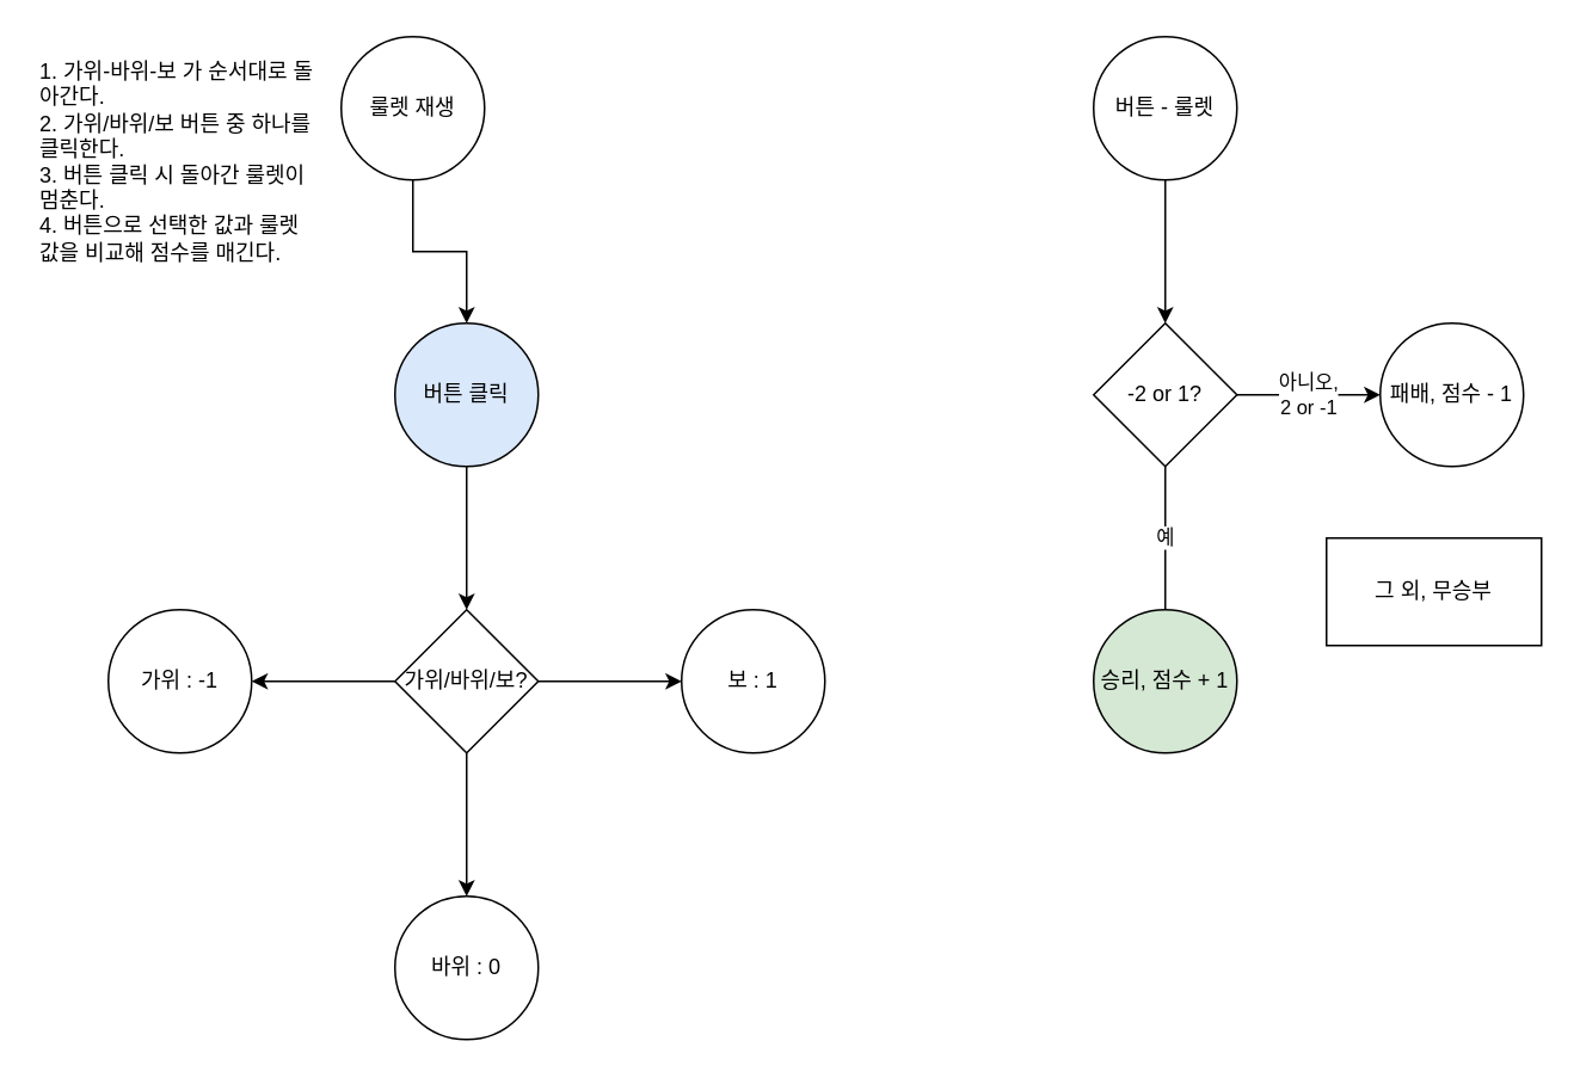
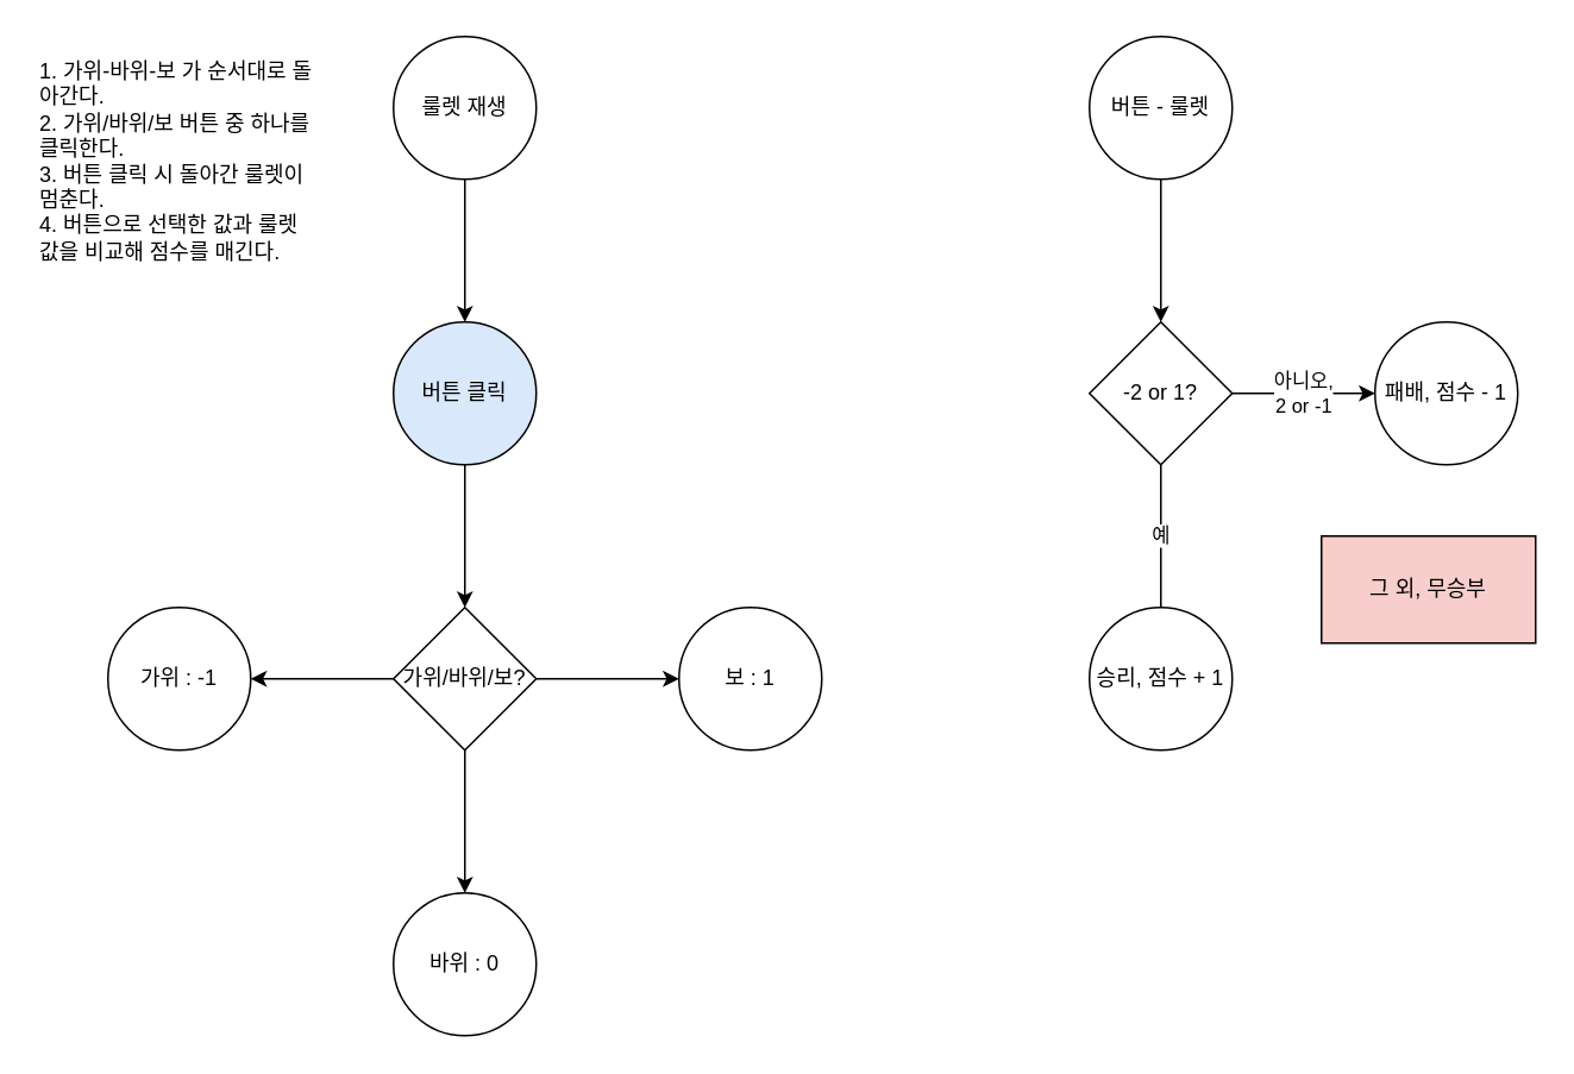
  <mxCell id="0" />
  <mxCell id="1" parent="0" />
  <mxCell id="2" value="" style="edgeStyle=orthogonalEdgeStyle;rounded=0;orthogonalLoop=1;jettySize=auto;html=1;" edge="1" parent="1" source="3" target="6"><mxGeometry relative="1" as="geometry" /></mxCell>
- <mxCell id="3" value="룰렛 재생" style="ellipse;whiteSpace=wrap;html=1;aspect=fixed;" vertex="1" parent="1"><mxGeometry x="190" y="20" width="80" height="80" as="geometry" /></mxCell>
+ <mxCell id="3" value="룰렛 재생" style="ellipse;whiteSpace=wrap;html=1;aspect=fixed;" vertex="1" parent="1"><mxGeometry x="220" y="20" width="80" height="80" as="geometry" /></mxCell>
  <mxCell id="4" value="1. 가위-바위-보 가 순서대로 돌아간다.&lt;div&gt;2. 가위/바위/보 버튼 중 하나를 클릭한다.&lt;/div&gt;&lt;div&gt;3. 버튼 클릭 시 돌아간 룰렛이 멈춘다.&lt;/div&gt;&lt;div&gt;4. 버튼으로 선택한 값과 룰렛 값을 비교해 점수를 매긴다.&lt;/div&gt;" style="text;html=1;align=left;verticalAlign=middle;whiteSpace=wrap;rounded=0;" vertex="1" parent="1"><mxGeometry x="20" y="20" width="160" height="140" as="geometry" /></mxCell>
  <mxCell id="5" value="" style="edgeStyle=orthogonalEdgeStyle;rounded=0;orthogonalLoop=1;jettySize=auto;html=1;" edge="1" parent="1" source="6" target="10"><mxGeometry relative="1" as="geometry" /></mxCell>
  <mxCell id="6" value="버튼 클릭" style="ellipse;whiteSpace=wrap;html=1;aspect=fixed;fillColor=#dae8fc;" vertex="1" parent="1"><mxGeometry x="220" y="180" width="80" height="80" as="geometry" /></mxCell>
  <mxCell id="7" value="" style="edgeStyle=orthogonalEdgeStyle;rounded=0;orthogonalLoop=1;jettySize=auto;html=1;" edge="1" parent="1" source="10" target="11"><mxGeometry relative="1" as="geometry" /></mxCell>
  <mxCell id="8" value="" style="edgeStyle=orthogonalEdgeStyle;rounded=0;orthogonalLoop=1;jettySize=auto;html=1;" edge="1" parent="1" source="10" target="12"><mxGeometry relative="1" as="geometry" /></mxCell>
  <mxCell id="9" value="" style="edgeStyle=orthogonalEdgeStyle;rounded=0;orthogonalLoop=1;jettySize=auto;html=1;" edge="1" parent="1" source="10" target="13"><mxGeometry relative="1" as="geometry" /></mxCell>
  <mxCell id="10" value="가위/바위/보?" style="rhombus;whiteSpace=wrap;html=1;" vertex="1" parent="1"><mxGeometry x="220" y="340" width="80" height="80" as="geometry" /></mxCell>
  <mxCell id="11" value="가위 : -1" style="ellipse;whiteSpace=wrap;html=1;" vertex="1" parent="1"><mxGeometry x="60" y="340" width="80" height="80" as="geometry" /></mxCell>
  <mxCell id="12" value="바위 : 0" style="ellipse;whiteSpace=wrap;html=1;" vertex="1" parent="1"><mxGeometry x="220" y="500" width="80" height="80" as="geometry" /></mxCell>
  <mxCell id="13" value="보 : 1" style="ellipse;whiteSpace=wrap;html=1;" vertex="1" parent="1"><mxGeometry x="380" y="340" width="80" height="80" as="geometry" /></mxCell>
  <mxCell id="14" value="" style="edgeStyle=orthogonalEdgeStyle;rounded=0;orthogonalLoop=1;jettySize=auto;html=1;" edge="1" parent="1" source="15" target="18"><mxGeometry relative="1" as="geometry" /></mxCell>
  <mxCell id="15" value="버튼 - 룰렛" style="ellipse;whiteSpace=wrap;html=1;aspect=fixed;" vertex="1" parent="1"><mxGeometry x="610" y="20" width="80" height="80" as="geometry" /></mxCell>
  <mxCell id="16" value="예" style="edgeStyle=orthogonalEdgeStyle;rounded=0;orthogonalLoop=1;jettySize=auto;html=1;endArrow=none;" edge="1" parent="1" source="18" target="19"><mxGeometry relative="1" as="geometry" /></mxCell>
  <mxCell id="17" value="아니오,&lt;div&gt;2 or -1&lt;/div&gt;" style="edgeStyle=orthogonalEdgeStyle;rounded=0;orthogonalLoop=1;jettySize=auto;html=1;" edge="1" parent="1" source="18" target="20"><mxGeometry relative="1" as="geometry" /></mxCell>
  <mxCell id="18" value="-2 or 1?" style="rhombus;whiteSpace=wrap;html=1;" vertex="1" parent="1"><mxGeometry x="610" y="180" width="80" height="80" as="geometry" /></mxCell>
- <mxCell id="19" value="승리, 점수 + 1" style="ellipse;whiteSpace=wrap;html=1;fillColor=#d5e8d4;" vertex="1" parent="1"><mxGeometry x="610" y="340" width="80" height="80" as="geometry" /></mxCell>
+ <mxCell id="19" value="승리, 점수 + 1" style="ellipse;whiteSpace=wrap;html=1;" vertex="1" parent="1"><mxGeometry x="610" y="340" width="80" height="80" as="geometry" /></mxCell>
  <mxCell id="20" value="패배, 점수 - 1" style="ellipse;whiteSpace=wrap;html=1;" vertex="1" parent="1"><mxGeometry x="770" y="180" width="80" height="80" as="geometry" /></mxCell>
- <mxCell id="21" value="그 외, 무승부" style="rounded=0;whiteSpace=wrap;html=1;" vertex="1" parent="1"><mxGeometry x="740" y="300" width="120" height="60" as="geometry" /></mxCell>
+ <mxCell id="21" value="그 외, 무승부" style="rounded=0;whiteSpace=wrap;html=1;fillColor=#f8cecc;" vertex="1" parent="1"><mxGeometry x="740" y="300" width="120" height="60" as="geometry" /></mxCell>
